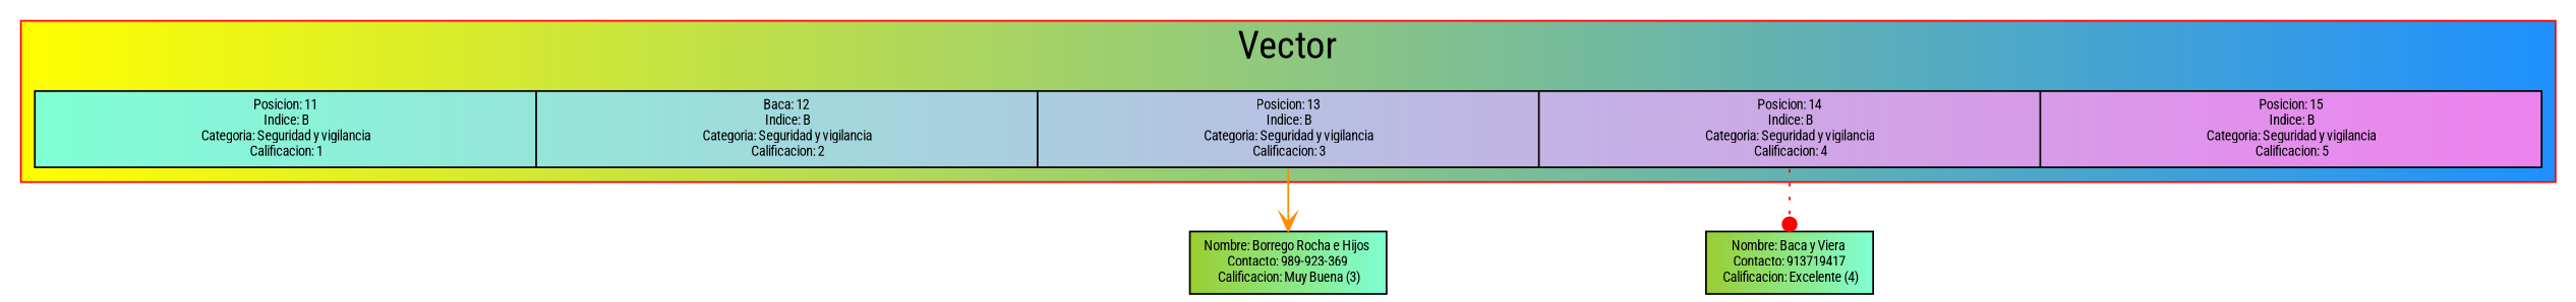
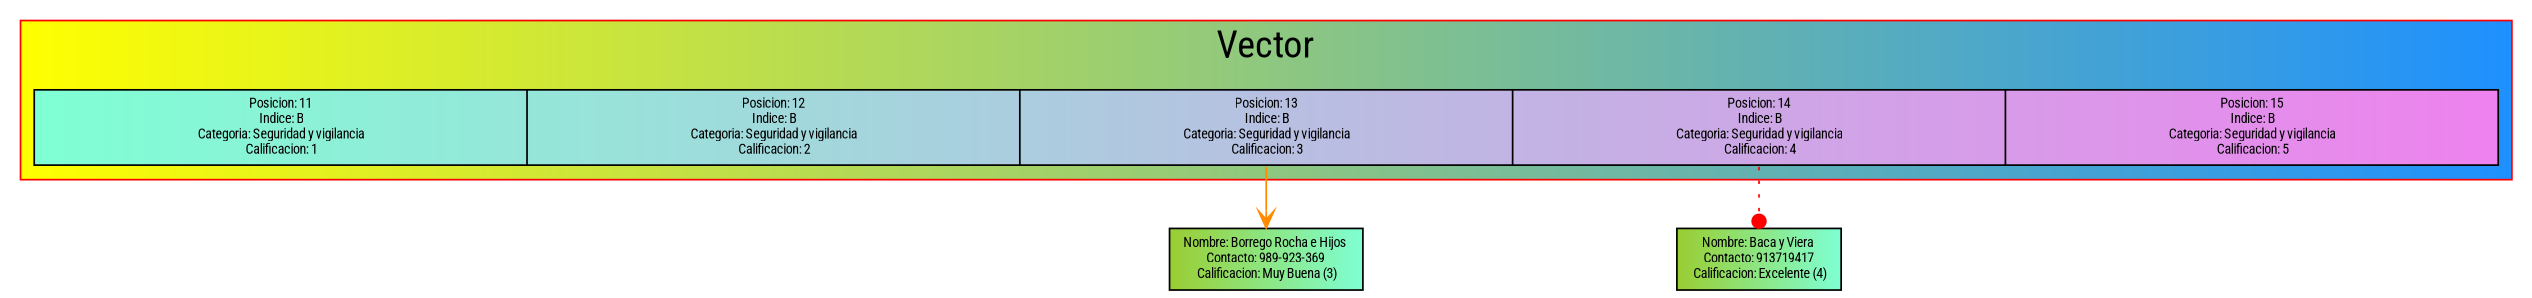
  digraph {
    color=red
    fontname="Roboto Condensed"
    fontsize=22
    node [fillcolor="yellowgreen:aquamarine" fontname="Roboto Condensed" fontsize=8 shape=record style=filled]
    edge [fontname="Roboto Condensed"]
-   n1 [fillcolor="aquamarine:violet" label="<10>Posicion: 11\n Indice: B\n Categoria: Seguridad y vigilancia\n Calificacion: 1|<11>Baca: 12\n Indice: B\n Categoria: Seguridad y vigilancia\n Calificacion: 2|<12>Posicion: 13\n Indice: B\n Categoria: Seguridad y vigilancia\n Calificacion: 3|<13>Posicion: 14\n Indice: B\n Categoria: Seguridad y vigilancia\n Calificacion: 4|<14>Posicion: 15\n Indice: B\n Categoria: Seguridad y vigilancia\n Calificacion: 5" width=20]
+   n1 [fillcolor="aquamarine:violet" label="<10>Posicion: 11\n Indice: B\n Categoria: Seguridad y vigilancia\n Calificacion: 1|<11>Posicion: 12\n Indice: B\n Categoria: Seguridad y vigilancia\n Calificacion: 2|<12>Posicion: 13\n Indice: B\n Categoria: Seguridad y vigilancia\n Calificacion: 3|<13>Posicion: 14\n Indice: B\n Categoria: Seguridad y vigilancia\n Calificacion: 4|<14>Posicion: 15\n Indice: B\n Categoria: Seguridad y vigilancia\n Calificacion: 5" width=20]
    n2 [label="Nombre: Borrego Rocha e Hijos \n Contacto: 989-923-369 \n Calificacion: Muy Buena (3)"]
    n3 [label="Nombre: Baca y Viera \n Contacto: 913719417 \n Calificacion: Excelente (4)"]
    subgraph cluster_1 {
      bgcolor="yellow:dodgerblue"
      label=Vector
      n1
    }
    n1 -> n2 [color=darkorange tailport=12 style=solid arrowhead=vee]
    n1 -> n3 [color=red tailport=13 style=dotted arrowhead=dot]
  }
